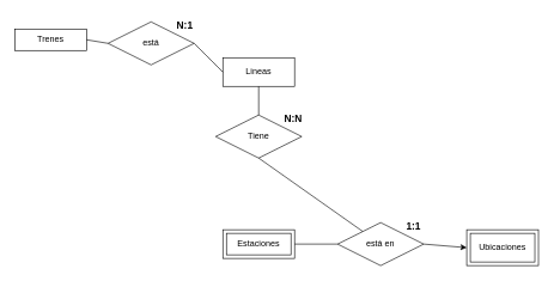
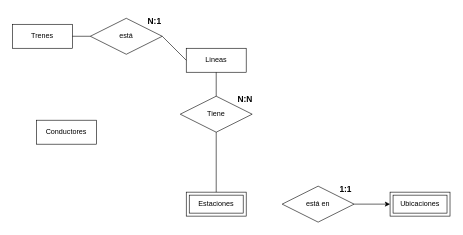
  <mxCell id="0" />
  <mxCell id="1" parent="0" />
  <mxCell id="2" value="Lineas" style="whiteSpace=wrap;html=1;align=center;" vertex="1" parent="1"><mxGeometry x="310" y="80" width="100" height="40" as="geometry" /></mxCell>
- <mxCell id="3" value="Trenes" style="whiteSpace=wrap;html=1;align=center;" vertex="1" parent="1"><mxGeometry x="20" y="40" width="100" height="30" as="geometry" /></mxCell>
+ <mxCell id="3" value="Trenes" style="whiteSpace=wrap;html=1;align=center;" vertex="1" parent="1"><mxGeometry x="20" y="40" width="100" height="40" as="geometry" /></mxCell>
  <mxCell id="4" value="Estaciones" style="shape=ext;margin=3;double=1;whiteSpace=wrap;html=1;align=center;" vertex="1" parent="1"><mxGeometry x="310" y="320" width="100" height="40" as="geometry" /></mxCell>
- <mxCell id="5" value="Ubicaciones" style="shape=ext;margin=3;double=1;whiteSpace=wrap;html=1;align=center;" vertex="1" parent="1"><mxGeometry x="650" y="320" width="100" height="50" as="geometry" /></mxCell>
+ <mxCell id="5" value="Ubicaciones" style="shape=ext;margin=3;double=1;whiteSpace=wrap;html=1;align=center;" vertex="1" parent="1"><mxGeometry x="650" y="320" width="100" height="40" as="geometry" /></mxCell>
  <mxCell id="6" value="está" style="shape=rhombus;perimeter=rhombusPerimeter;whiteSpace=wrap;html=1;align=center;" vertex="1" parent="1"><mxGeometry x="150" y="30" width="120" height="60" as="geometry" /></mxCell>
  <mxCell id="7" value="" style="endArrow=none;html=1;rounded=0;entryX=1;entryY=0.5;entryDx=0;entryDy=0;exitX=0;exitY=0.5;exitDx=0;exitDy=0;" edge="1" parent="1" source="6" target="3"><mxGeometry relative="1" as="geometry"><mxPoint x="280" y="190" as="sourcePoint" /><mxPoint x="440" y="190" as="targetPoint" /></mxGeometry></mxCell>
  <mxCell id="8" value="" style="endArrow=none;html=1;rounded=0;exitX=0;exitY=0.5;exitDx=0;exitDy=0;entryX=1;entryY=0.5;entryDx=0;entryDy=0;" edge="1" parent="1" source="2" target="6"><mxGeometry relative="1" as="geometry"><mxPoint x="280" y="190" as="sourcePoint" /><mxPoint x="440" y="190" as="targetPoint" /></mxGeometry></mxCell>
  <mxCell id="9" value="Tiene" style="shape=rhombus;perimeter=rhombusPerimeter;whiteSpace=wrap;html=1;align=center;" vertex="1" parent="1"><mxGeometry x="300" y="160" width="120" height="60" as="geometry" /></mxCell>
  <mxCell id="10" value="" style="endArrow=none;html=1;rounded=0;entryX=0.5;entryY=1;entryDx=0;entryDy=0;exitX=0.5;exitY=0;exitDx=0;exitDy=0;" edge="1" parent="1" source="9" target="2"><mxGeometry relative="1" as="geometry"><mxPoint x="280" y="190" as="sourcePoint" /><mxPoint x="440" y="190" as="targetPoint" /></mxGeometry></mxCell>
- <mxCell id="11" value="" style="endArrow=none;html=1;rounded=0;exitX=0.5;exitY=1;exitDx=0;exitDy=0;" edge="1" parent="1" source="9" target="12"><mxGeometry relative="1" as="geometry"><mxPoint x="180" y="280" as="sourcePoint" /><mxPoint x="340" y="280" as="targetPoint" /></mxGeometry></mxCell>
+ <mxCell id="11" value="" style="endArrow=none;html=1;rounded=0;entryX=0.5;entryY=0;entryDx=0;entryDy=0;exitX=0.5;exitY=1;exitDx=0;exitDy=0;" edge="1" parent="1" source="9" target="4"><mxGeometry relative="1" as="geometry"><mxPoint x="180" y="280" as="sourcePoint" /><mxPoint x="340" y="280" as="targetPoint" /></mxGeometry></mxCell>
  <mxCell id="12" value="está en" style="shape=rhombus;perimeter=rhombusPerimeter;whiteSpace=wrap;html=1;align=center;" vertex="1" parent="1"><mxGeometry x="470" y="310" width="120" height="60" as="geometry" /></mxCell>
- <mxCell id="13" value="" style="endArrow=none;html=1;rounded=0;entryX=1;entryY=0.5;entryDx=0;entryDy=0;exitX=0;exitY=0.5;exitDx=0;exitDy=0;" edge="1" parent="1" source="12" target="4"><mxGeometry relative="1" as="geometry"><mxPoint x="280" y="190" as="sourcePoint" /><mxPoint x="440" y="190" as="targetPoint" /></mxGeometry></mxCell>
  <mxCell id="14" value="" style="endArrow=classic;html=1;rounded=0;exitX=1;exitY=0.5;exitDx=0;exitDy=0;entryX=0;entryY=0.5;entryDx=0;entryDy=0;" edge="1" parent="1" source="12" target="5"><mxGeometry relative="1" as="geometry"><mxPoint x="280" y="190" as="sourcePoint" /><mxPoint x="440" y="190" as="targetPoint" /></mxGeometry></mxCell>
+ <mxCell id="15" value="Conductores" style="whiteSpace=wrap;html=1;align=center;" vertex="1" parent="1"><mxGeometry x="60" y="200" width="100" height="40" as="geometry" /></mxCell>
  <mxCell id="16" value="1:1" style="text;strokeColor=none;fillColor=none;spacingLeft=4;spacingRight=4;overflow=hidden;rotatable=0;points=[[0,0.5],[1,0.5]];portConstraint=eastwest;fontSize=14;fontStyle=1" vertex="1" parent="1"><mxGeometry x="560" y="300" width="40" height="30" as="geometry" /></mxCell>
  <mxCell id="17" value="N:1" style="text;strokeColor=none;fillColor=none;spacingLeft=4;spacingRight=4;overflow=hidden;rotatable=0;points=[[0,0.5],[1,0.5]];portConstraint=eastwest;fontSize=14;fontStyle=1" vertex="1" parent="1"><mxGeometry x="240" y="20" width="40" height="30" as="geometry" /></mxCell>
  <mxCell id="18" value="N:N" style="text;strokeColor=none;fillColor=none;spacingLeft=4;spacingRight=4;overflow=hidden;rotatable=0;points=[[0,0.5],[1,0.5]];portConstraint=eastwest;fontSize=14;fontStyle=1" vertex="1" parent="1"><mxGeometry x="390" y="150" width="40" height="30" as="geometry" /></mxCell>
